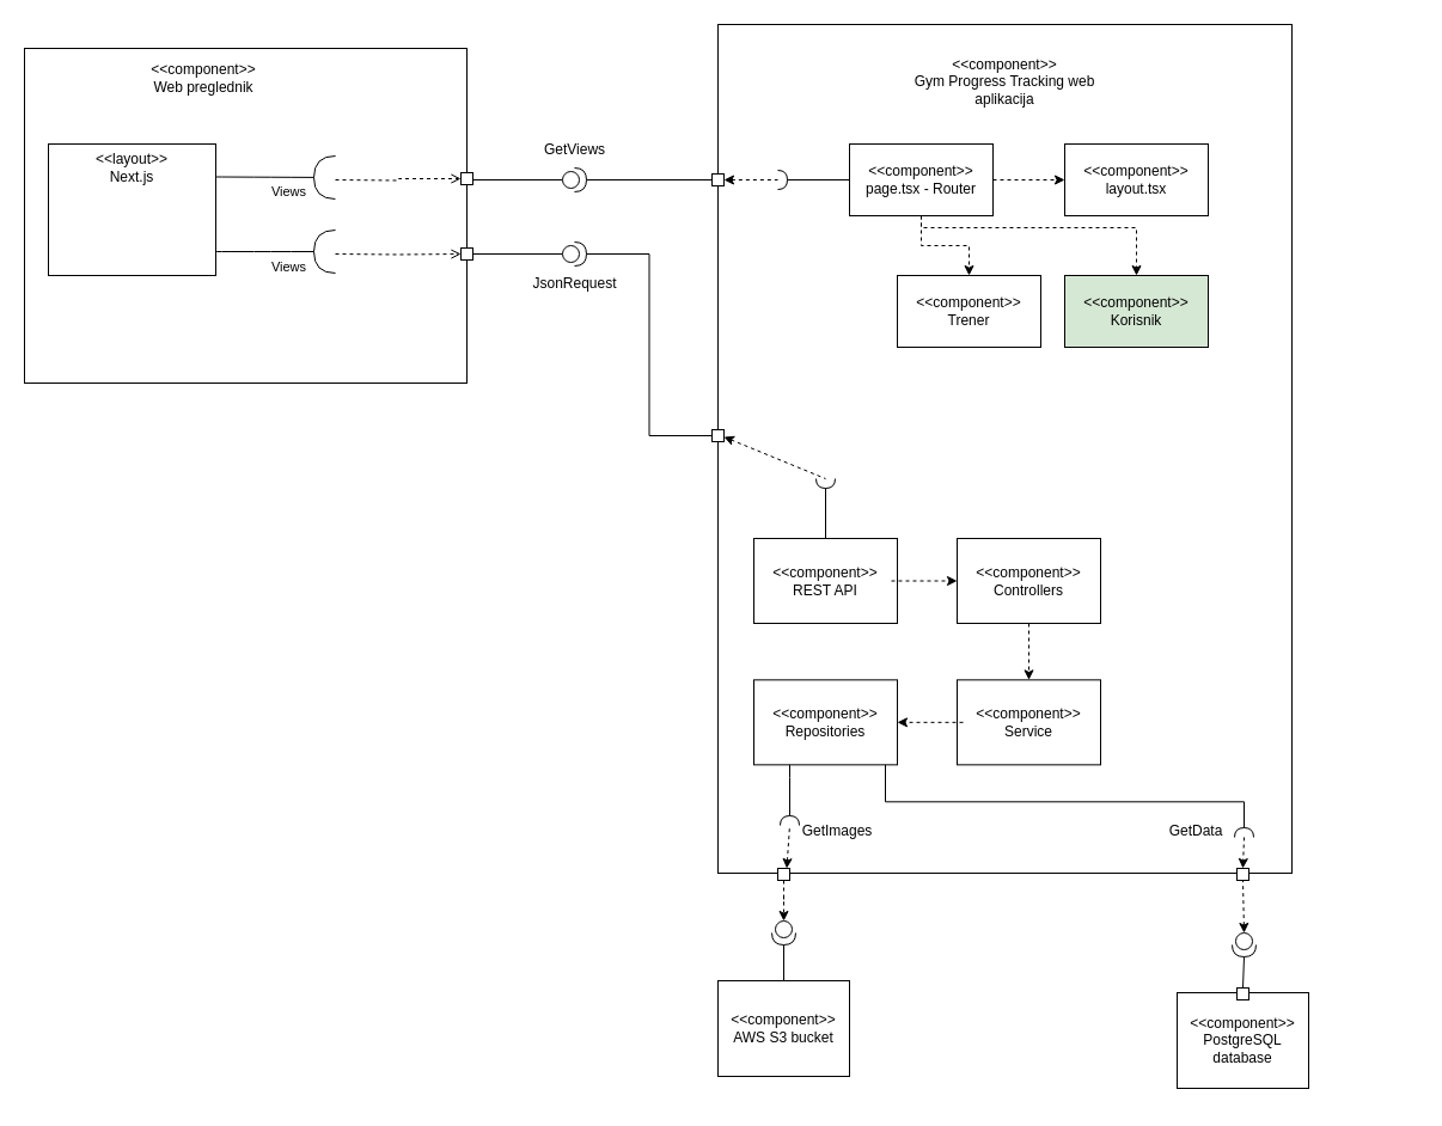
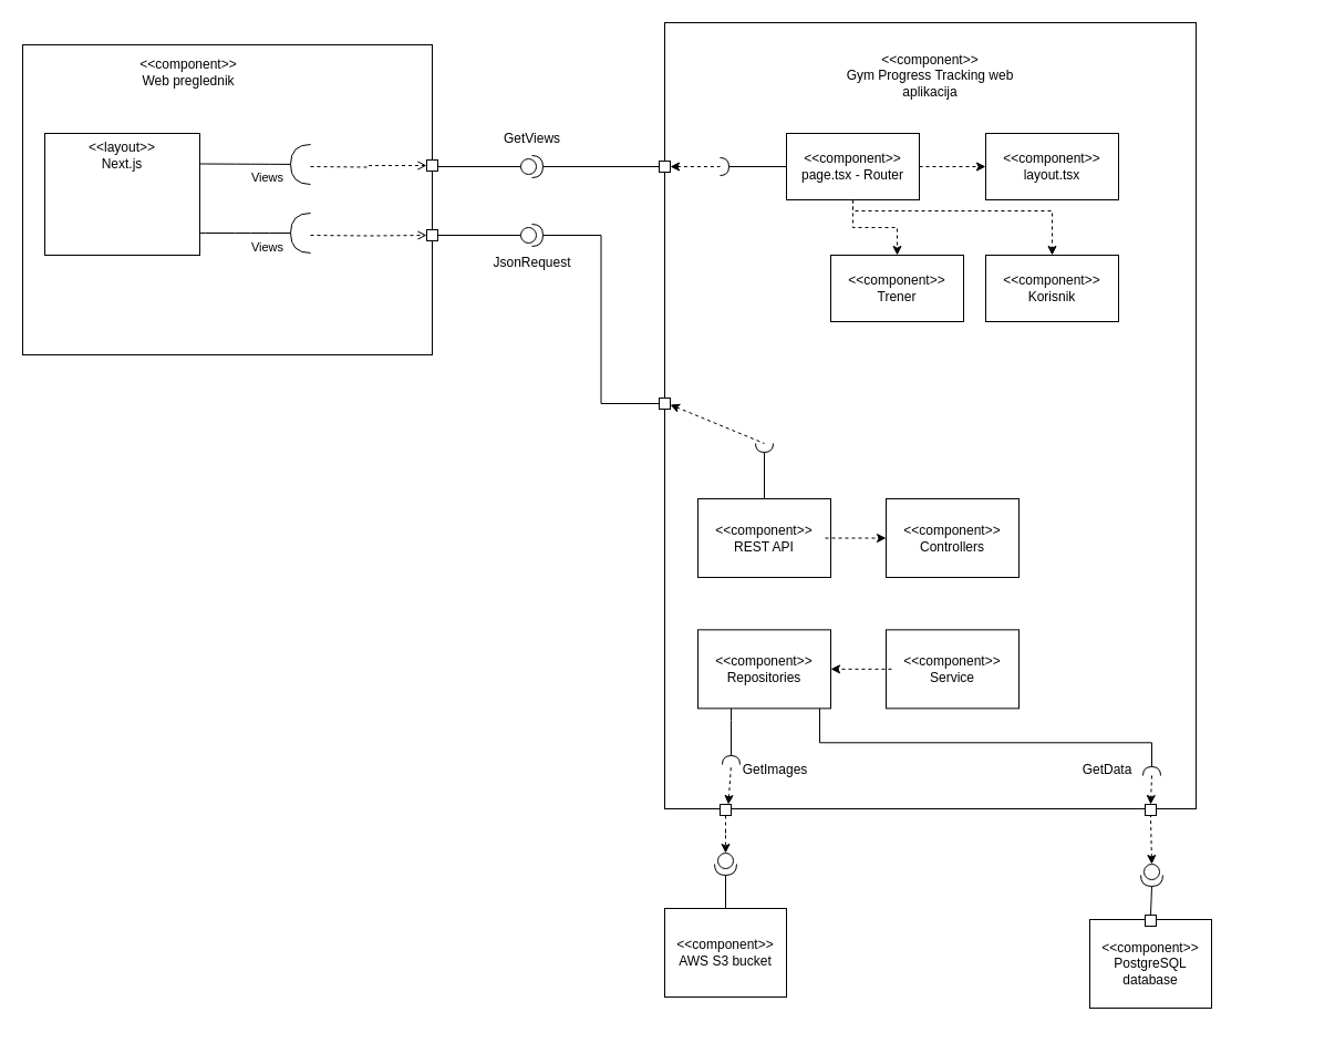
  <mxCell id="0" />
  <mxCell id="1" parent="0" />
  <mxCell id="2" value="" style="group" parent="1" vertex="1" connectable="0"><mxGeometry x="600" y="20" width="480" height="716" as="geometry" /></mxCell>
  <mxCell id="3" value="" style="rounded=0;whiteSpace=wrap;html=1;" parent="2" vertex="1"><mxGeometry width="480" height="710" as="geometry" /></mxCell>
  <mxCell id="4" value="&amp;lt;&amp;lt;component&amp;gt;&amp;gt;&lt;div&gt;Gym Progress Tracking web aplikacija&lt;/div&gt;" style="text;html=1;align=center;verticalAlign=middle;whiteSpace=wrap;rounded=0;" parent="2" vertex="1"><mxGeometry x="150" y="19.189" width="180" height="57.568" as="geometry" /></mxCell>
  <mxCell id="5" value="" style="group" vertex="1" connectable="0" parent="2"><mxGeometry x="30" y="430.003" width="290" height="189.333" as="geometry" /></mxCell>
  <mxCell id="6" value="" style="group" vertex="1" connectable="0" parent="5"><mxGeometry width="120" height="71" as="geometry" /></mxCell>
  <mxCell id="7" value="" style="rounded=0;whiteSpace=wrap;html=1;" vertex="1" parent="6"><mxGeometry width="120" height="71" as="geometry" /></mxCell>
  <mxCell id="8" style="edgeStyle=orthogonalEdgeStyle;rounded=0;orthogonalLoop=1;jettySize=auto;html=1;dashed=1;" edge="1" parent="6" source="9"><mxGeometry relative="1" as="geometry"><mxPoint x="170" y="35.5" as="targetPoint" /></mxGeometry></mxCell>
  <mxCell id="9" value="&amp;lt;&amp;lt;component&amp;gt;&amp;gt;&lt;div&gt;REST API&lt;/div&gt;" style="text;html=1;align=center;verticalAlign=middle;whiteSpace=wrap;rounded=0;" vertex="1" parent="6"><mxGeometry x="5" width="110" height="71" as="geometry" /></mxCell>
  <mxCell id="10" value="" style="group" vertex="1" connectable="0" parent="5"><mxGeometry x="170" width="120" height="71" as="geometry" /></mxCell>
  <mxCell id="11" value="" style="rounded=0;whiteSpace=wrap;html=1;" vertex="1" parent="10"><mxGeometry width="120" height="71" as="geometry" /></mxCell>
  <mxCell id="12" value="&amp;lt;&amp;lt;component&amp;gt;&amp;gt;&lt;div&gt;Controllers&lt;/div&gt;" style="text;html=1;align=center;verticalAlign=middle;whiteSpace=wrap;rounded=0;" vertex="1" parent="10"><mxGeometry x="5" width="110" height="71" as="geometry" /></mxCell>
  <mxCell id="13" value="" style="group" vertex="1" connectable="0" parent="5"><mxGeometry x="170" y="118.333" width="120" height="71" as="geometry" /></mxCell>
  <mxCell id="14" value="" style="rounded=0;whiteSpace=wrap;html=1;" vertex="1" parent="13"><mxGeometry width="120" height="71" as="geometry" /></mxCell>
  <mxCell id="15" value="&amp;lt;&amp;lt;component&amp;gt;&amp;gt;&lt;div&gt;Service&lt;/div&gt;" style="text;html=1;align=center;verticalAlign=middle;whiteSpace=wrap;rounded=0;" vertex="1" parent="13"><mxGeometry x="5" width="110" height="71" as="geometry" /></mxCell>
  <mxCell id="16" value="" style="group" vertex="1" connectable="0" parent="5"><mxGeometry y="118.333" width="120" height="71" as="geometry" /></mxCell>
  <mxCell id="17" value="" style="rounded=0;whiteSpace=wrap;html=1;" vertex="1" parent="16"><mxGeometry width="120" height="71" as="geometry" /></mxCell>
  <mxCell id="18" style="edgeStyle=orthogonalEdgeStyle;rounded=0;orthogonalLoop=1;jettySize=auto;html=1;endArrow=halfCircle;endFill=0;" edge="1" parent="16" source="19"><mxGeometry relative="1" as="geometry"><mxPoint x="410" y="131.663" as="targetPoint" /><Array as="points"><mxPoint x="110" y="102" /><mxPoint x="410" y="102" /><mxPoint x="410" y="132" /></Array></mxGeometry></mxCell>
  <mxCell id="19" value="&amp;lt;&amp;lt;component&amp;gt;&amp;gt;&lt;div&gt;Repositories&lt;/div&gt;" style="text;html=1;align=center;verticalAlign=middle;whiteSpace=wrap;rounded=0;" vertex="1" parent="16"><mxGeometry x="5" width="110" height="71" as="geometry" /></mxCell>
- <mxCell id="20" style="edgeStyle=orthogonalEdgeStyle;rounded=0;orthogonalLoop=1;jettySize=auto;html=1;dashed=1;" edge="1" parent="5" source="12" target="15"><mxGeometry relative="1" as="geometry" /></mxCell>
  <mxCell id="21" style="edgeStyle=orthogonalEdgeStyle;rounded=0;orthogonalLoop=1;jettySize=auto;html=1;entryX=1;entryY=0.5;entryDx=0;entryDy=0;dashed=1;" edge="1" parent="5" source="15" target="17"><mxGeometry relative="1" as="geometry" /></mxCell>
  <mxCell id="22" value="" style="rounded=0;whiteSpace=wrap;html=1;" vertex="1" parent="2"><mxGeometry x="434" y="706" width="10" height="10" as="geometry" /></mxCell>
  <mxCell id="23" value="" style="rounded=0;whiteSpace=wrap;html=1;" vertex="1" parent="2"><mxGeometry x="50" y="706" width="10" height="10" as="geometry" /></mxCell>
  <mxCell id="24" style="edgeStyle=orthogonalEdgeStyle;rounded=0;orthogonalLoop=1;jettySize=auto;html=1;endArrow=halfCircle;endFill=0;" edge="1" parent="2" source="19"><mxGeometry relative="1" as="geometry"><mxPoint x="60" y="670" as="targetPoint" /><Array as="points"><mxPoint x="60" y="630" /><mxPoint x="60" y="630" /></Array></mxGeometry></mxCell>
  <mxCell id="25" value="GetData" style="text;html=1;align=center;verticalAlign=middle;whiteSpace=wrap;rounded=0;" vertex="1" parent="2"><mxGeometry x="340" y="660" width="120" height="30" as="geometry" /></mxCell>
  <mxCell id="26" value="GetImages" style="text;html=1;align=center;verticalAlign=middle;whiteSpace=wrap;rounded=0;" vertex="1" parent="2"><mxGeometry x="40" y="660" width="120" height="30" as="geometry" /></mxCell>
  <mxCell id="27" value="" style="rounded=0;whiteSpace=wrap;html=1;" vertex="1" parent="2"><mxGeometry x="-5" y="339" width="10" height="10" as="geometry" /></mxCell>
  <mxCell id="28" value="" style="endArrow=none;dashed=1;html=1;rounded=0;endFill=0;startArrow=classic;startFill=1;" edge="1" parent="2"><mxGeometry width="50" height="50" relative="1" as="geometry"><mxPoint x="5" y="345" as="sourcePoint" /><mxPoint x="90" y="380" as="targetPoint" /></mxGeometry></mxCell>
  <mxCell id="29" value="" style="endArrow=halfCircle;html=1;rounded=0;endFill=0;" edge="1" parent="2"><mxGeometry width="50" height="50" relative="1" as="geometry"><mxPoint x="90" y="430" as="sourcePoint" /><mxPoint x="90" y="380" as="targetPoint" /></mxGeometry></mxCell>
  <mxCell id="30" style="edgeStyle=orthogonalEdgeStyle;rounded=0;orthogonalLoop=1;jettySize=auto;html=1;entryX=0;entryY=0.5;entryDx=0;entryDy=0;dashed=1;" edge="1" parent="2" source="33" target="37"><mxGeometry relative="1" as="geometry" /></mxCell>
  <mxCell id="31" style="edgeStyle=orthogonalEdgeStyle;rounded=0;orthogonalLoop=1;jettySize=auto;html=1;dashed=1;" edge="1" parent="2" source="33" target="38"><mxGeometry relative="1" as="geometry" /></mxCell>
  <mxCell id="32" style="edgeStyle=orthogonalEdgeStyle;rounded=0;orthogonalLoop=1;jettySize=auto;html=1;dashed=1;" edge="1" parent="2" source="33" target="39"><mxGeometry relative="1" as="geometry"><Array as="points"><mxPoint x="170" y="170" /><mxPoint x="350" y="170" /></Array></mxGeometry></mxCell>
  <mxCell id="33" value="&amp;lt;&amp;lt;component&amp;gt;&amp;gt;&lt;div&gt;page.tsx - Router&lt;/div&gt;" style="rounded=0;whiteSpace=wrap;html=1;" vertex="1" parent="2"><mxGeometry x="110" y="100" width="120" height="60" as="geometry" /></mxCell>
  <mxCell id="34" value="" style="rounded=0;whiteSpace=wrap;html=1;" vertex="1" parent="2"><mxGeometry x="-5" y="125" width="10" height="10" as="geometry" /></mxCell>
  <mxCell id="35" value="" style="endArrow=none;dashed=1;html=1;rounded=0;endFill=0;startArrow=classic;startFill=1;" edge="1" parent="2"><mxGeometry width="50" height="50" relative="1" as="geometry"><mxPoint x="5" y="130" as="sourcePoint" /><mxPoint x="50" y="130" as="targetPoint" /></mxGeometry></mxCell>
  <mxCell id="36" value="" style="endArrow=halfCircle;html=1;rounded=0;endFill=0;exitX=0;exitY=0.5;exitDx=0;exitDy=0;" edge="1" parent="2" source="33"><mxGeometry width="50" height="50" relative="1" as="geometry"><mxPoint x="90" y="215" as="sourcePoint" /><mxPoint x="50" y="130" as="targetPoint" /></mxGeometry></mxCell>
  <mxCell id="37" value="&amp;lt;&amp;lt;component&amp;gt;&amp;gt;&lt;div&gt;layout.tsx&lt;/div&gt;" style="rounded=0;whiteSpace=wrap;html=1;" vertex="1" parent="2"><mxGeometry x="290" y="100" width="120" height="60" as="geometry" /></mxCell>
  <mxCell id="38" value="&amp;lt;&amp;lt;component&amp;gt;&amp;gt;&lt;div&gt;Trener&lt;/div&gt;" style="rounded=0;whiteSpace=wrap;html=1;" vertex="1" parent="2"><mxGeometry x="150" y="210" width="120" height="60" as="geometry" /></mxCell>
- <mxCell id="39" value="&amp;lt;&amp;lt;component&amp;gt;&amp;gt;&lt;div&gt;Korisnik&lt;/div&gt;" style="rounded=0;whiteSpace=wrap;html=1;fillColor=#d5e8d4;" vertex="1" parent="2"><mxGeometry x="290" y="210" width="120" height="60" as="geometry" /></mxCell>
+ <mxCell id="39" value="&amp;lt;&amp;lt;component&amp;gt;&amp;gt;&lt;div&gt;Korisnik&lt;/div&gt;" style="rounded=0;whiteSpace=wrap;html=1;" vertex="1" parent="2"><mxGeometry x="290" y="210" width="120" height="60" as="geometry" /></mxCell>
  <mxCell id="40" value="" style="group" parent="1" vertex="1" connectable="0"><mxGeometry x="20" y="40" width="380" height="280" as="geometry" /></mxCell>
  <mxCell id="41" value="" style="rounded=0;whiteSpace=wrap;html=1;" parent="40" vertex="1"><mxGeometry width="370" height="280" as="geometry" /></mxCell>
  <mxCell id="42" value="&amp;lt;&amp;lt;component&amp;gt;&amp;gt;&lt;div&gt;Web preglednik&lt;/div&gt;" style="text;html=1;align=center;verticalAlign=middle;whiteSpace=wrap;rounded=0;" parent="40" vertex="1"><mxGeometry x="96" y="10" width="108" height="30" as="geometry" /></mxCell>
  <mxCell id="43" value="" style="rounded=0;whiteSpace=wrap;html=1;" parent="40" vertex="1"><mxGeometry x="20" y="80" width="140" height="110" as="geometry" /></mxCell>
  <mxCell id="44" value="&amp;lt;&amp;lt;layout&amp;gt;&amp;gt;&lt;div&gt;Next.js&lt;/div&gt;" style="text;html=1;align=center;verticalAlign=middle;whiteSpace=wrap;rounded=0;" parent="40" vertex="1"><mxGeometry x="30" y="70" width="120" height="60" as="geometry" /></mxCell>
  <mxCell id="45" value="" style="rounded=0;orthogonalLoop=1;jettySize=auto;html=1;endArrow=halfCircle;endFill=0;endSize=16;strokeWidth=1;sketch=0;fontSize=12;curved=1;exitX=1;exitY=0.25;exitDx=0;exitDy=0;" parent="40" edge="1"><mxGeometry relative="1" as="geometry"><mxPoint x="160" y="170" as="sourcePoint" /><mxPoint x="260" y="170" as="targetPoint" /></mxGeometry></mxCell>
  <mxCell id="46" value="Views" style="edgeLabel;html=1;align=center;verticalAlign=middle;resizable=0;points=[];" parent="45" vertex="1" connectable="0"><mxGeometry x="0.72" y="2" relative="1" as="geometry"><mxPoint x="-26" y="14" as="offset" /></mxGeometry></mxCell>
  <mxCell id="47" style="edgeStyle=orthogonalEdgeStyle;rounded=0;orthogonalLoop=1;jettySize=auto;html=1;dashed=1;endArrow=open;endFill=0;" parent="40" edge="1" target="69"><mxGeometry relative="1" as="geometry"><mxPoint x="330" y="172" as="targetPoint" /><mxPoint x="260" y="172" as="sourcePoint" /></mxGeometry></mxCell>
  <mxCell id="48" value="" style="rounded=0;whiteSpace=wrap;html=1;" vertex="1" parent="40"><mxGeometry x="365" y="104" width="10" height="10" as="geometry" /></mxCell>
  <mxCell id="49" value="" style="group" parent="1" vertex="1" connectable="0"><mxGeometry x="894" y="820" width="290" height="100" as="geometry" /></mxCell>
  <mxCell id="50" value="" style="rounded=0;whiteSpace=wrap;html=1;" parent="49" vertex="1"><mxGeometry x="90" y="10" width="110" height="80" as="geometry" /></mxCell>
  <mxCell id="51" value="&amp;lt;&amp;lt;component&amp;gt;&amp;gt;&lt;div&gt;PostgreSQL database&lt;/div&gt;" style="text;html=1;align=center;verticalAlign=middle;whiteSpace=wrap;rounded=0;" parent="49" vertex="1"><mxGeometry x="92.8" y="24.64" width="104.4" height="50.72" as="geometry" /></mxCell>
  <mxCell id="52" value="" style="rounded=0;whiteSpace=wrap;html=1;" vertex="1" parent="49"><mxGeometry x="140" y="6" width="10" height="10" as="geometry" /></mxCell>
  <mxCell id="53" value="" style="rounded=0;orthogonalLoop=1;jettySize=auto;html=1;endArrow=halfCircle;endFill=0;endSize=16;strokeWidth=1;sketch=0;fontSize=12;curved=1;exitX=1;exitY=0.25;exitDx=0;exitDy=0;" parent="1" source="43" edge="1"><mxGeometry relative="1" as="geometry"><mxPoint x="645" y="325" as="sourcePoint" /><mxPoint x="280" y="148" as="targetPoint" /></mxGeometry></mxCell>
  <mxCell id="54" value="Views" style="edgeLabel;html=1;align=center;verticalAlign=middle;resizable=0;points=[];" parent="53" vertex="1" connectable="0"><mxGeometry x="0.72" y="2" relative="1" as="geometry"><mxPoint x="-26" y="14" as="offset" /></mxGeometry></mxCell>
  <mxCell id="55" value="" style="ellipse;whiteSpace=wrap;html=1;align=center;aspect=fixed;fillColor=none;strokeColor=none;resizable=0;perimeter=centerPerimeter;rotatable=0;allowArrows=0;points=[];outlineConnect=1;" parent="1" vertex="1"><mxGeometry x="620" y="320" width="10" height="10" as="geometry" /></mxCell>
  <mxCell id="56" style="edgeStyle=orthogonalEdgeStyle;rounded=0;orthogonalLoop=1;jettySize=auto;html=1;dashed=1;endArrow=open;endFill=0;entryX=0;entryY=0.5;entryDx=0;entryDy=0;" parent="1" edge="1" target="48"><mxGeometry relative="1" as="geometry"><mxPoint x="350" y="150" as="targetPoint" /><mxPoint x="280" y="150" as="sourcePoint" /></mxGeometry></mxCell>
  <mxCell id="57" value="" style="group" vertex="1" connectable="0" parent="1"><mxGeometry x="510" y="810" width="290" height="100" as="geometry" /></mxCell>
  <mxCell id="58" value="" style="rounded=0;whiteSpace=wrap;html=1;" vertex="1" parent="57"><mxGeometry x="90" y="10" width="110" height="80" as="geometry" /></mxCell>
  <mxCell id="59" value="&amp;lt;&amp;lt;component&amp;gt;&amp;gt;&lt;div&gt;AWS S3 bucket&lt;/div&gt;" style="text;html=1;align=center;verticalAlign=middle;whiteSpace=wrap;rounded=0;" vertex="1" parent="57"><mxGeometry x="92.8" y="24.64" width="104.4" height="50.72" as="geometry" /></mxCell>
  <mxCell id="60" value="" style="endArrow=classic;html=1;rounded=0;endFill=1;dashed=1;entryX=0.5;entryY=0;entryDx=0;entryDy=0;" edge="1" parent="1" target="22"><mxGeometry width="50" height="50" relative="1" as="geometry"><mxPoint x="1040" y="700" as="sourcePoint" /><mxPoint x="870" y="740" as="targetPoint" /></mxGeometry></mxCell>
  <mxCell id="61" value="" style="endArrow=none;html=1;rounded=0;entryX=0.5;entryY=1;entryDx=0;entryDy=0;endFill=0;dashed=1;startArrow=classic;startFill=1;" edge="1" parent="1" target="22"><mxGeometry width="50" height="50" relative="1" as="geometry"><mxPoint x="1040" y="780" as="sourcePoint" /><mxPoint x="870" y="860" as="targetPoint" /></mxGeometry></mxCell>
  <mxCell id="62" value="" style="shape=providedRequiredInterface;html=1;verticalLabelPosition=bottom;sketch=0;rotation=90;" vertex="1" parent="1"><mxGeometry x="1030" y="780" width="20" height="20" as="geometry" /></mxCell>
  <mxCell id="63" value="" style="endArrow=none;html=1;rounded=0;entryX=1;entryY=0.5;entryDx=0;entryDy=0;entryPerimeter=0;exitX=0.5;exitY=0;exitDx=0;exitDy=0;" edge="1" parent="1" source="52" target="62"><mxGeometry width="50" height="50" relative="1" as="geometry"><mxPoint x="820" y="910" as="sourcePoint" /><mxPoint x="870" y="860" as="targetPoint" /></mxGeometry></mxCell>
  <mxCell id="64" value="" style="endArrow=none;dashed=1;html=1;strokeWidth=1;rounded=0;exitX=0.75;exitY=0;exitDx=0;exitDy=0;endFill=0;startArrow=classic;startFill=1;" edge="1" parent="1" source="23"><mxGeometry width="50" height="50" relative="1" as="geometry"><mxPoint x="780" y="820" as="sourcePoint" /><mxPoint x="660" y="690" as="targetPoint" /></mxGeometry></mxCell>
  <mxCell id="65" style="edgeStyle=orthogonalEdgeStyle;rounded=0;orthogonalLoop=1;jettySize=auto;html=1;endArrow=none;endFill=0;" edge="1" parent="1" source="66" target="58"><mxGeometry relative="1" as="geometry" /></mxCell>
  <mxCell id="66" value="" style="shape=providedRequiredInterface;html=1;verticalLabelPosition=bottom;sketch=0;rotation=90;" vertex="1" parent="1"><mxGeometry x="645" y="770" width="20" height="20" as="geometry" /></mxCell>
  <mxCell id="67" style="edgeStyle=orthogonalEdgeStyle;rounded=0;orthogonalLoop=1;jettySize=auto;html=1;entryX=0;entryY=0.5;entryDx=0;entryDy=0;entryPerimeter=0;dashed=1;" edge="1" parent="1" source="23" target="66"><mxGeometry relative="1" as="geometry" /></mxCell>
  <mxCell id="68" style="edgeStyle=orthogonalEdgeStyle;rounded=0;orthogonalLoop=1;jettySize=auto;html=1;endArrow=none;endFill=0;" edge="1" parent="1" source="69"><mxGeometry relative="1" as="geometry"><mxPoint x="470" y="212" as="targetPoint" /></mxGeometry></mxCell>
  <mxCell id="69" value="" style="rounded=0;whiteSpace=wrap;html=1;" vertex="1" parent="1"><mxGeometry x="385" y="207" width="10" height="10" as="geometry" /></mxCell>
  <mxCell id="70" style="edgeStyle=orthogonalEdgeStyle;rounded=0;orthogonalLoop=1;jettySize=auto;html=1;entryX=0;entryY=0.5;entryDx=0;entryDy=0;endArrow=none;endFill=0;" edge="1" parent="1" source="71" target="27"><mxGeometry relative="1" as="geometry" /></mxCell>
  <mxCell id="71" value="" style="shape=providedRequiredInterface;html=1;verticalLabelPosition=bottom;sketch=0;rotation=0;" vertex="1" parent="1"><mxGeometry x="470" y="202" width="20" height="20" as="geometry" /></mxCell>
  <mxCell id="72" value="JsonRequest" style="text;html=1;align=center;verticalAlign=middle;resizable=0;points=[];autosize=1;strokeColor=none;fillColor=none;" vertex="1" parent="1"><mxGeometry x="435" y="222" width="90" height="30" as="geometry" /></mxCell>
  <mxCell id="73" style="edgeStyle=orthogonalEdgeStyle;rounded=0;orthogonalLoop=1;jettySize=auto;html=1;endArrow=none;endFill=0;" edge="1" parent="1"><mxGeometry relative="1" as="geometry"><mxPoint x="470" y="150" as="targetPoint" /><mxPoint x="395" y="150" as="sourcePoint" /></mxGeometry></mxCell>
  <mxCell id="74" style="edgeStyle=orthogonalEdgeStyle;rounded=0;orthogonalLoop=1;jettySize=auto;html=1;entryX=0;entryY=0.5;entryDx=0;entryDy=0;endArrow=none;endFill=0;" edge="1" parent="1" source="75" target="34"><mxGeometry relative="1" as="geometry"><mxPoint x="595" y="302" as="targetPoint" /></mxGeometry></mxCell>
  <mxCell id="75" value="" style="shape=providedRequiredInterface;html=1;verticalLabelPosition=bottom;sketch=0;rotation=0;" vertex="1" parent="1"><mxGeometry x="470" y="140" width="20" height="20" as="geometry" /></mxCell>
  <mxCell id="76" value="GetViews" style="text;html=1;align=center;verticalAlign=middle;resizable=0;points=[];autosize=1;strokeColor=none;fillColor=none;" vertex="1" parent="1"><mxGeometry x="445" y="110" width="70" height="30" as="geometry" /></mxCell>
